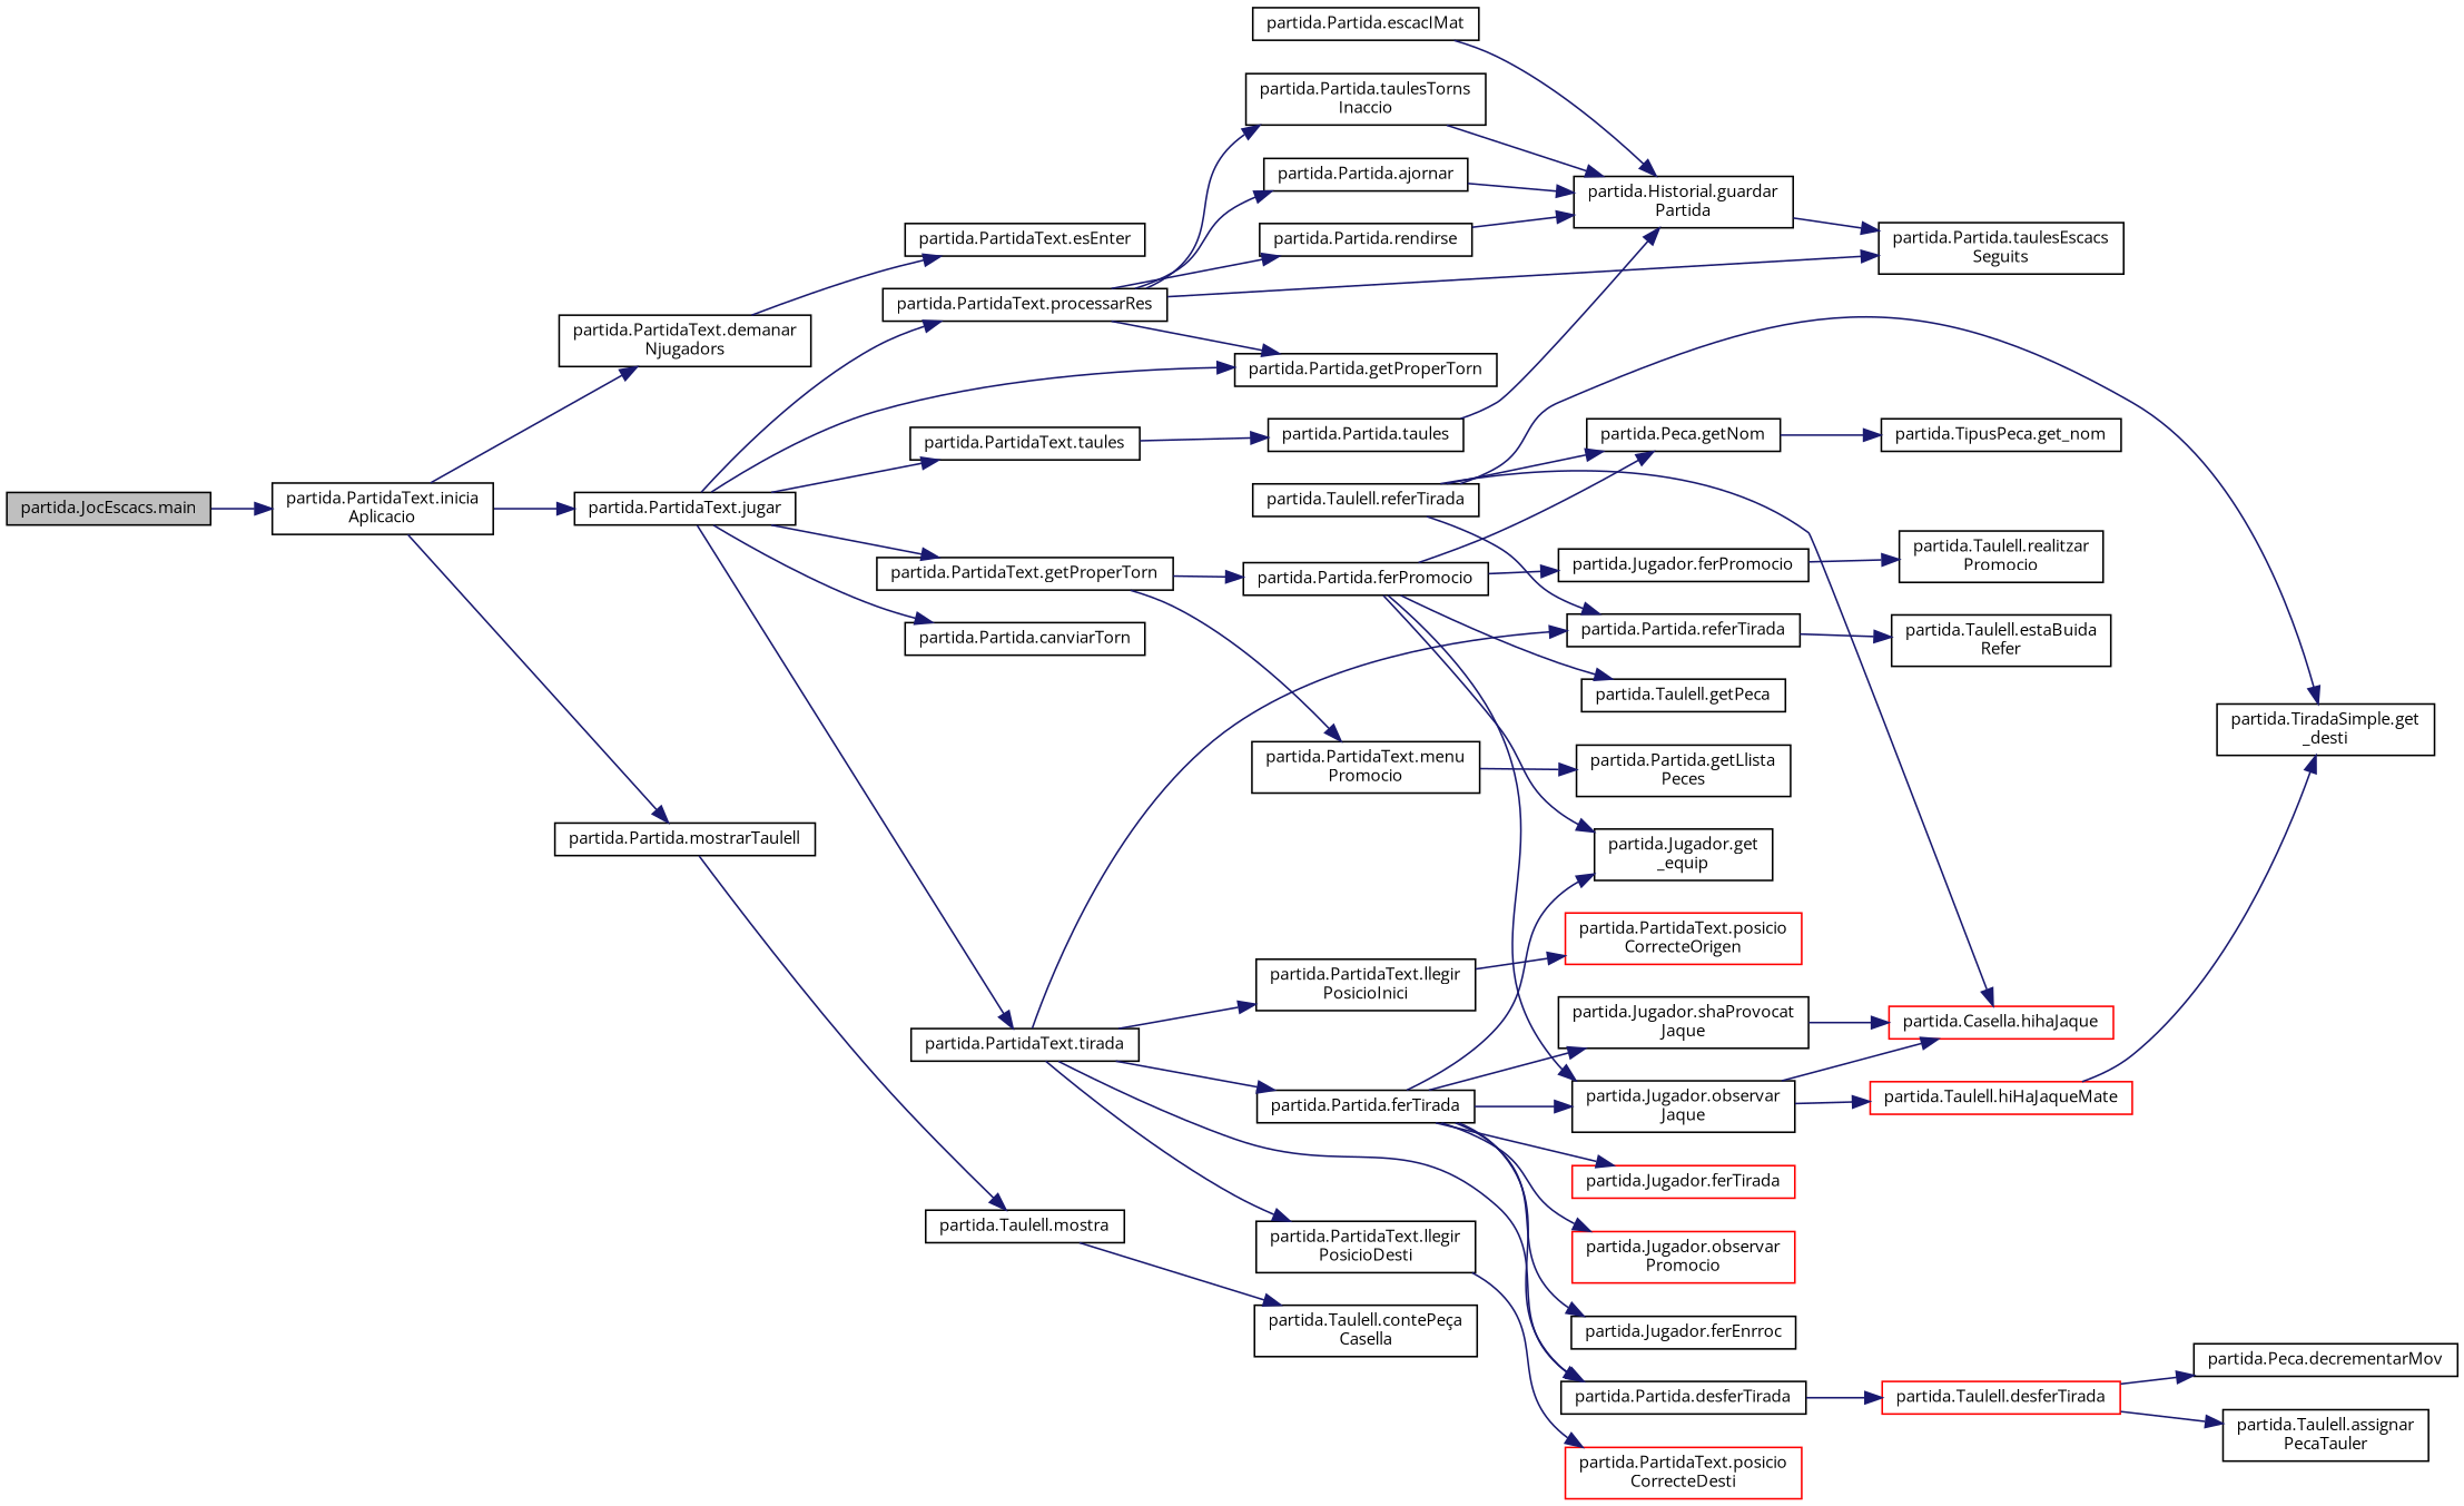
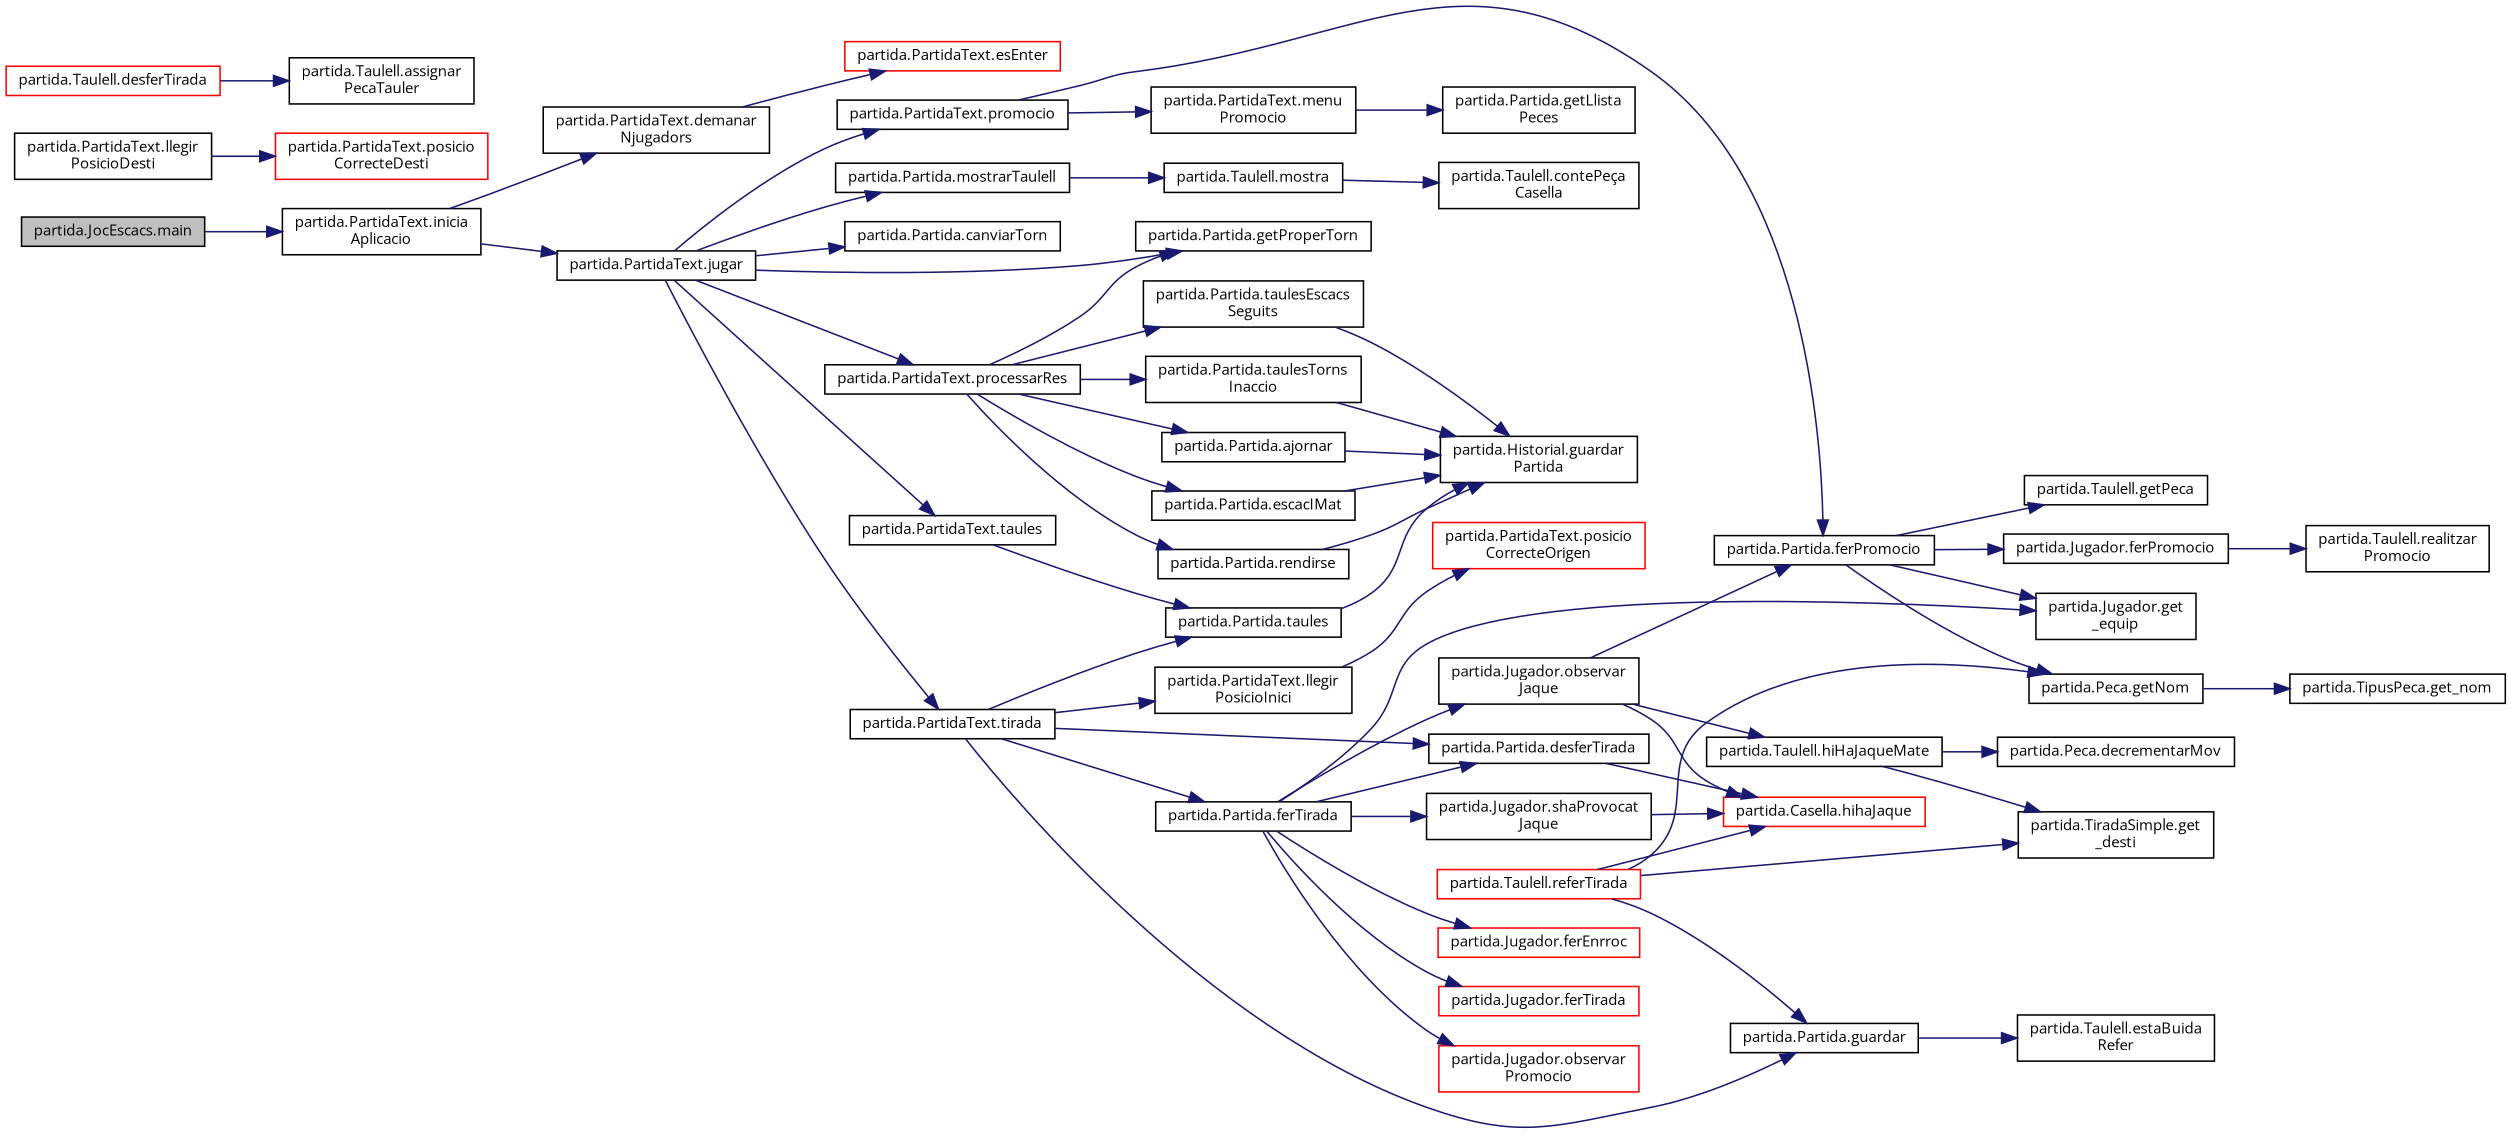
  digraph {
    fontname="Open Sans"
    rankdir=LR
    node [color=black fillcolor=white fontname="Open Sans" fontsize=10 shape=record style=filled]
    edge [color=midnightblue fontname="Open Sans" fontsize=10 labelfontname=Helvetica labelfontsize=10 style=solid]
    n1 [fillcolor=grey75 fontcolor=black height=0.2 label="partida.JocEscacs.main" width=0.4]
    n2 [height=0.2 label="partida.PartidaText.inicia\lAplicacio" width=0.4]
    n3 [height=0.2 label="partida.PartidaText.demanar\lNjugadors" width=0.4]
    n4 [height=0.2 label="partida.PartidaText.jugar" width=0.4]
-   n5 [height=0.2 label="partida.PartidaText.esEnter" width=0.4]
+   n5 [color=red height=0.2 label="partida.PartidaText.esEnter" width=0.4]
    n6 [height=0.2 label="partida.Partida.canviarTorn" width=0.4]
    n7 [height=0.2 label="partida.Partida.getProperTorn" width=0.4]
    n8 [height=0.2 label="partida.Partida.mostrarTaulell" width=0.4]
    n9 [height=0.2 label="partida.PartidaText.processarRes" width=0.4]
-   n10 [height=0.2 label="partida.PartidaText.getProperTorn" width=0.4]
+   n10 [height=0.2 label="partida.PartidaText.promocio" width=0.4]
    n11 [height=0.2 label="partida.PartidaText.taules" width=0.4]
    n12 [height=0.2 label="partida.PartidaText.tirada" width=0.4]
    n13 [height=0.2 label="partida.Taulell.mostra" width=0.4]
    n14 [height=0.2 label="partida.Partida.ajornar" width=0.4]
    n15 [height=0.2 label="partida.Partida.escacIMat" width=0.4]
    n16 [height=0.2 label="partida.Partida.rendirse" width=0.4]
    n17 [height=0.2 label="partida.Partida.taulesEscacs\lSeguits" width=0.4]
    n18 [height=0.2 label="partida.Partida.taulesTorns\lInaccio" width=0.4]
    n19 [height=0.2 label="partida.Partida.ferPromocio" width=0.4]
    n20 [height=0.2 label="partida.PartidaText.menu\lPromocio" width=0.4]
    n21 [height=0.2 label="partida.Partida.taules" width=0.4]
    n22 [height=0.2 label="partida.Partida.desferTirada" width=0.4]
    n23 [height=0.2 label="partida.Partida.ferTirada" width=0.4]
    n24 [height=0.2 label="partida.PartidaText.llegir\lPosicioDesti" width=0.4]
    n25 [height=0.2 label="partida.PartidaText.llegir\lPosicioInici" width=0.4]
-   n26 [height=0.2 label="partida.Partida.referTirada" width=0.4]
+   n26 [height=0.2 label="partida.Partida.guardar" width=0.4]
    n27 [height=0.2 label="partida.Taulell.contePeça\lCasella" width=0.4]
    n28 [height=0.2 label="partida.Historial.guardar\lPartida" width=0.4]
    n29 [height=0.2 label="partida.Jugador.ferPromocio" width=0.4]
    n30 [height=0.2 label="partida.Jugador.get\l_equip" width=0.4]
    n31 [height=0.2 label="partida.Peca.getNom" width=0.4]
    n32 [height=0.2 label="partida.Taulell.getPeca" width=0.4]
    n33 [height=0.2 label="partida.Jugador.observar\lJaque" width=0.4]
    n34 [height=0.2 label="partida.Partida.getLlista\lPeces" width=0.4]
    n35 [height=0.2 label="partida.Taulell.realitzar\lPromocio" width=0.4]
    n36 [height=0.2 label="partida.TipusPeca.get_nom" width=0.4]
    n37 [color=red height=0.2 label="partida.Casella.hihaJaque" width=0.4]
-   n38 [color=red height=0.2 label="partida.Taulell.hiHaJaqueMate" width=0.4]
+   n38 [height=0.2 label="partida.Taulell.hiHaJaqueMate" width=0.4]
    n39 [height=0.2 label="partida.TiradaSimple.get\l_desti" width=0.4]
    n40 [color=red height=0.2 label="partida.Taulell.desferTirada" width=0.4]
-   n41 [height=0.2 label="partida.Jugador.ferEnrroc" width=0.4]
+   n41 [color=red height=0.2 label="partida.Jugador.ferEnrroc" width=0.4]
    n42 [color=red height=0.2 label="partida.Jugador.ferTirada" width=0.4]
    n43 [color=red height=0.2 label="partida.Jugador.observar\lPromocio" width=0.4]
    n44 [height=0.2 label="partida.Jugador.shaProvocat\lJaque" width=0.4]
    n45 [color=red height=0.2 label="partida.PartidaText.posicio\lCorrecteDesti" width=0.4]
    n46 [color=red height=0.2 label="partida.PartidaText.posicio\lCorrecteOrigen" width=0.4]
    n47 [height=0.2 label="partida.Taulell.estaBuida\lRefer" width=0.4]
    n48 [height=0.2 label="partida.Taulell.assignar\lPecaTauler" width=0.4]
    n49 [height=0.2 label="partida.Peca.decrementarMov" width=0.4]
-   n50 [height=0.2 label="partida.Taulell.referTirada" width=0.4]
+   n50 [color=red height=0.2 label="partida.Taulell.referTirada" width=0.4]
    n1 -> n2
    n2 -> n3
    n2 -> n4
    n3 -> n5
    n4 -> n6
    n4 -> n7
-   n2 -> n8
+   n4 -> n8
    n4 -> n9
    n4 -> n10
    n4 -> n11
    n4 -> n12
    n8 -> n13
    n9 -> n7
    n9 -> n14
+   n9 -> n15
    n9 -> n16
    n9 -> n17
    n9 -> n18
    n10 -> n19
    n10 -> n20
    n11 -> n21
    n12 -> n22
    n12 -> n23
-   n12 -> n24
+   n12 -> n21
    n12 -> n25
    n12 -> n26
    n13 -> n27
    n14 -> n28
    n15 -> n28
    n16 -> n28
-   n28 -> n17
+   n17 -> n28
    n18 -> n28
    n19 -> n29
    n19 -> n30
    n19 -> n31
    n19 -> n32
-   n19 -> n33
+   n33 -> n19
    n20 -> n34
    n21 -> n28
-   n22 -> n40
+   n22 -> n37
    n23 -> n22
    n23 -> n30
    n23 -> n33
    n23 -> n41
    n23 -> n42
    n23 -> n43
    n23 -> n44
    n24 -> n45
    n25 -> n46
    n26 -> n47
    n29 -> n35
    n31 -> n36
    n33 -> n37
    n33 -> n38
    n38 -> n39
    n40 -> n48
-   n40 -> n49
+   n38 -> n49
    n44 -> n37
    n50 -> n26
    n50 -> n31
    n50 -> n37
    n50 -> n39
  }
